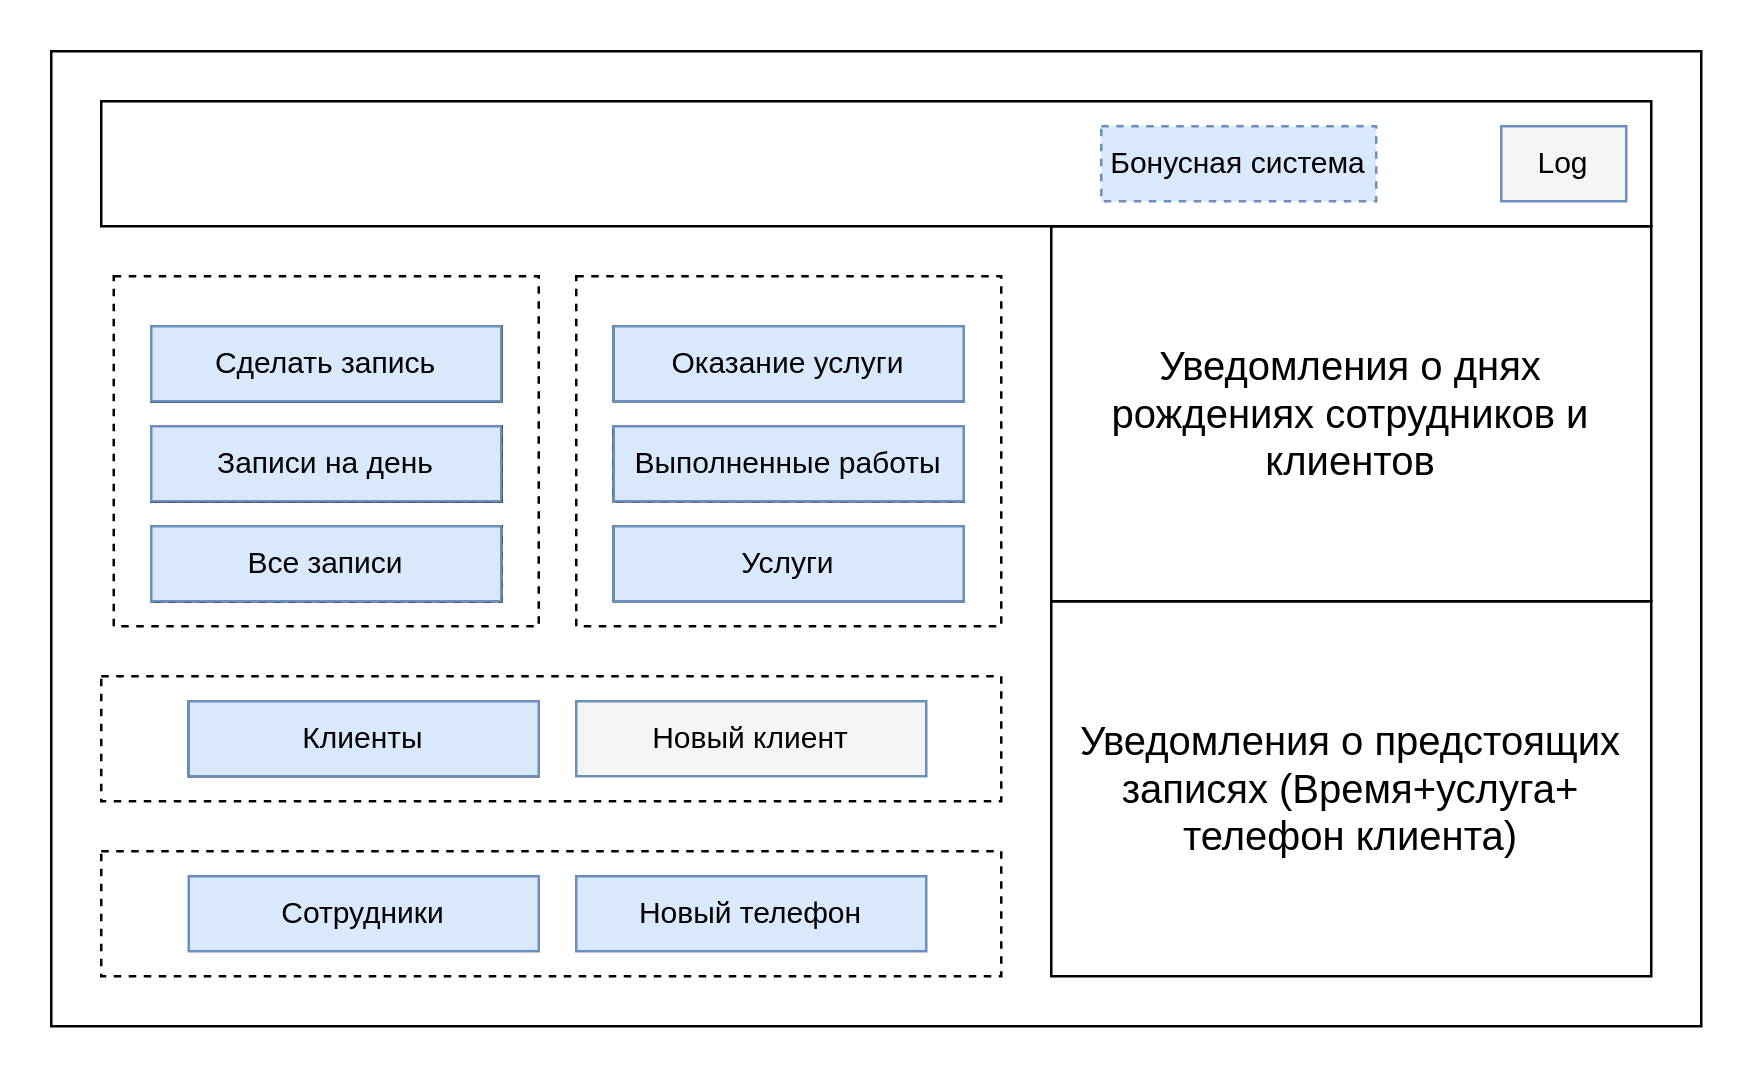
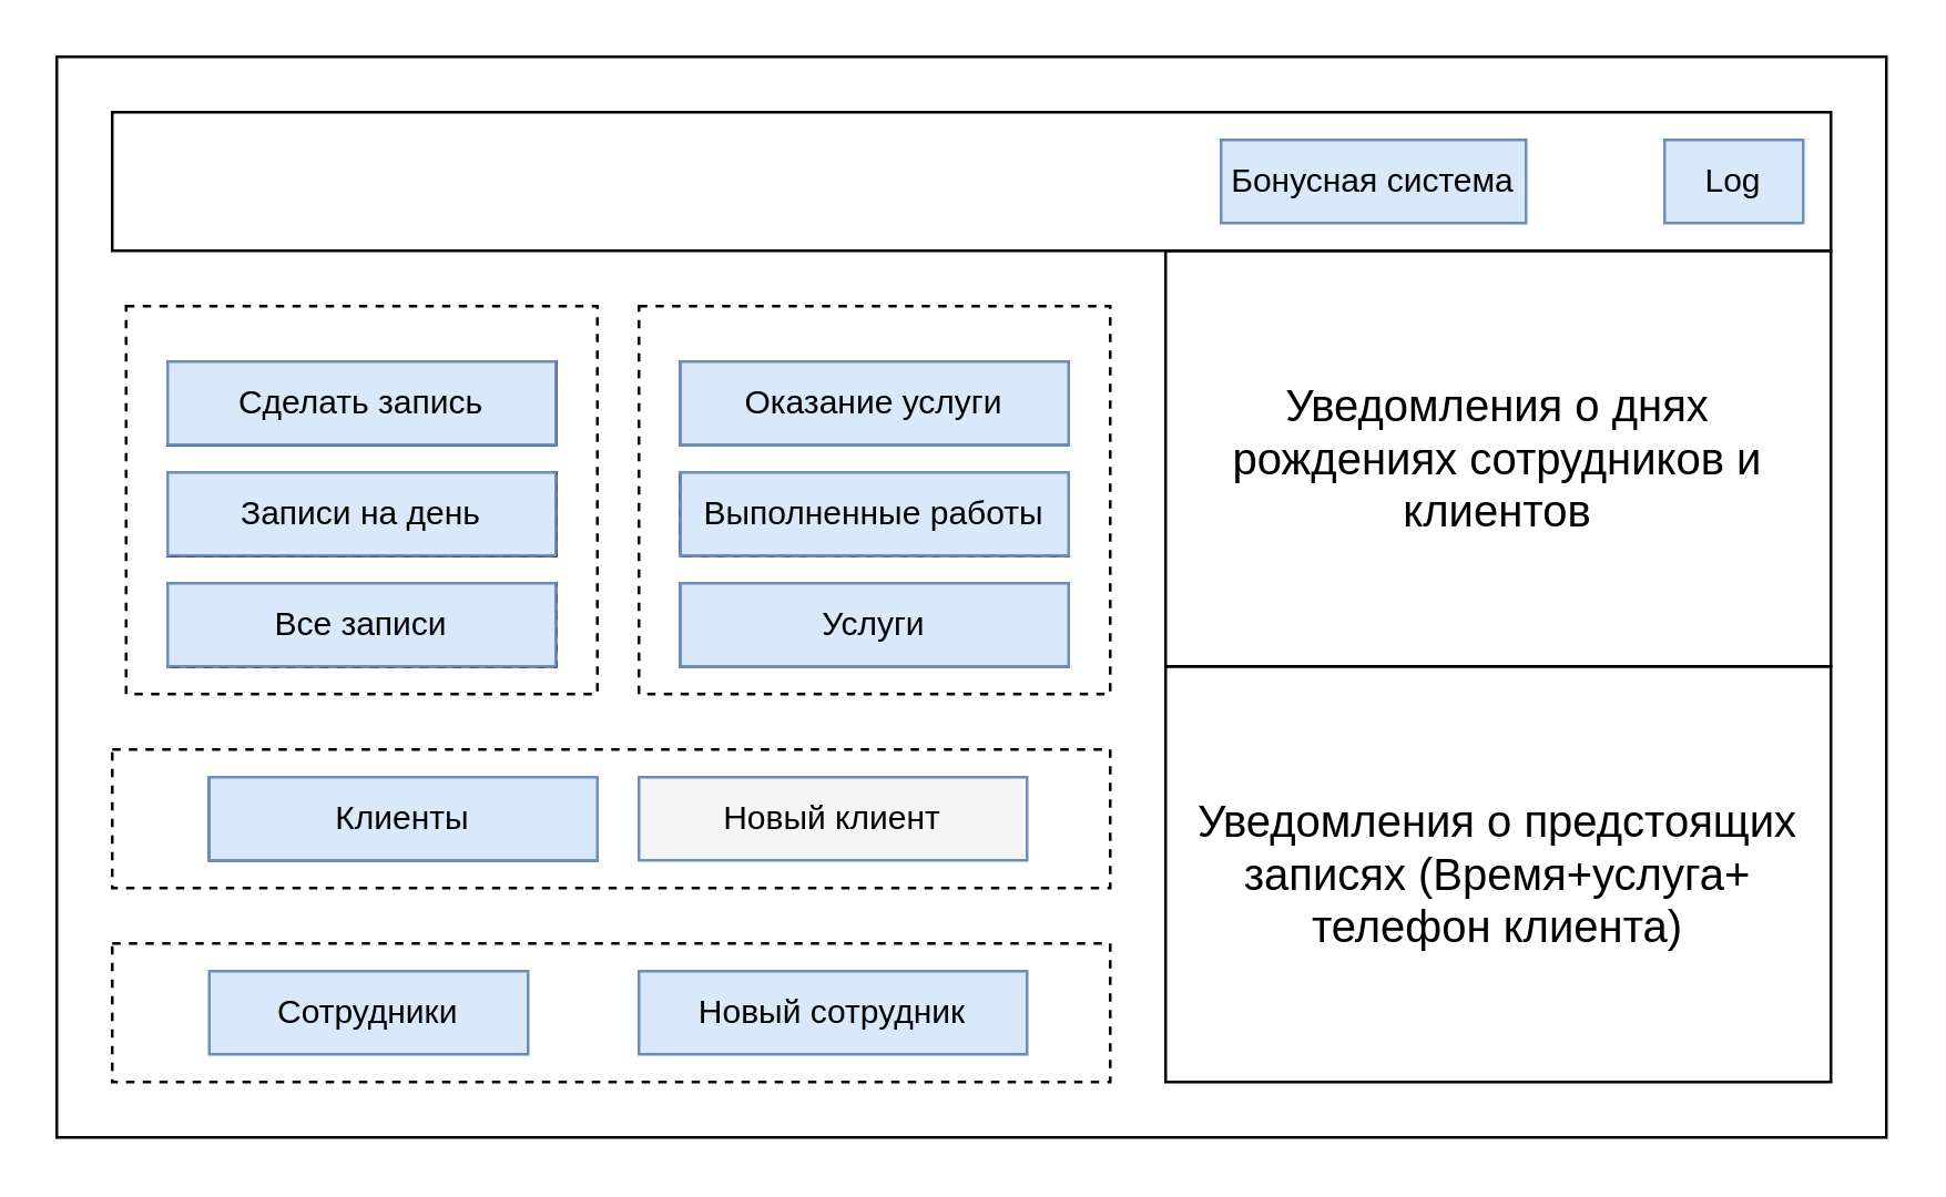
  <mxCell id="0" />
  <mxCell id="1" parent="0" />
  <mxCell id="2" value="" style="rounded=0;whiteSpace=wrap;html=1;" vertex="1" parent="1"><mxGeometry x="20" y="20" width="660" height="390" as="geometry" /></mxCell>
  <mxCell id="3" value="" style="rounded=0;whiteSpace=wrap;html=1;dashed=1;" vertex="1" parent="1"><mxGeometry x="45" y="110" width="170" height="140" as="geometry" /></mxCell>
  <mxCell id="4" value="" style="rounded=0;whiteSpace=wrap;html=1;" vertex="1" parent="1"><mxGeometry x="420" y="240" width="240" height="150" as="geometry" /></mxCell>
  <mxCell id="5" value="" style="rounded=0;whiteSpace=wrap;html=1;" vertex="1" parent="1"><mxGeometry x="420" y="90" width="240" height="150" as="geometry" /></mxCell>
  <mxCell id="6" value="" style="rounded=0;whiteSpace=wrap;html=1;" vertex="1" parent="1"><mxGeometry x="40" y="40" width="620" height="50" as="geometry" /></mxCell>
  <mxCell id="7" value="Сделать запись" style="rounded=0;whiteSpace=wrap;html=1;" vertex="1" parent="1"><mxGeometry x="60" y="130" width="140" height="30" as="geometry" /></mxCell>
  <mxCell id="8" value="" style="rounded=0;whiteSpace=wrap;html=1;dashed=1;" vertex="1" parent="1"><mxGeometry x="230" y="110" width="170" height="140" as="geometry" /></mxCell>
  <mxCell id="9" value="" style="rounded=0;whiteSpace=wrap;html=1;dashed=1;strokeWidth=1;perimeterSpacing=0;" vertex="1" parent="1"><mxGeometry x="40" y="270" width="360" height="50" as="geometry" /></mxCell>
  <mxCell id="10" value="" style="rounded=0;whiteSpace=wrap;html=1;dashed=1;" vertex="1" parent="1"><mxGeometry x="40" y="340" width="360" height="50" as="geometry" /></mxCell>
  <mxCell id="11" value="&lt;font style=&quot;font-size: 16px&quot;&gt;Уведомления о днях рождениях сотрудников и клиентов&lt;/font&gt;" style="text;html=1;strokeColor=none;fillColor=none;align=center;verticalAlign=middle;whiteSpace=wrap;rounded=0;" vertex="1" parent="1"><mxGeometry x="420" y="90" width="240" height="150" as="geometry" /></mxCell>
  <mxCell id="12" value="&lt;font style=&quot;font-size: 16px&quot;&gt;Уведомления о предстоящих записях (Время+услуга+&lt;br&gt;телефон клиента)&lt;/font&gt;" style="text;html=1;strokeColor=none;fillColor=none;align=center;verticalAlign=middle;whiteSpace=wrap;rounded=0;" vertex="1" parent="1"><mxGeometry x="420" y="240" width="240" height="150" as="geometry" /></mxCell>
  <mxCell id="13" value="" style="rounded=0;whiteSpace=wrap;html=1;dashed=1;" vertex="1" parent="1"><mxGeometry x="60" y="170" width="140" height="30" as="geometry" /></mxCell>
  <mxCell id="14" value="" style="rounded=0;whiteSpace=wrap;html=1;dashed=1;" vertex="1" parent="1"><mxGeometry x="60" y="210" width="140" height="30" as="geometry" /></mxCell>
  <mxCell id="15" value="Оказание услуги" style="rounded=0;whiteSpace=wrap;html=1;" vertex="1" parent="1"><mxGeometry x="245" y="130" width="140" height="30" as="geometry" /></mxCell>
  <mxCell id="16" value="" style="rounded=0;whiteSpace=wrap;html=1;dashed=1;" vertex="1" parent="1"><mxGeometry x="245" y="170" width="140" height="30" as="geometry" /></mxCell>
  <mxCell id="17" value="Услуги" style="rounded=0;whiteSpace=wrap;html=1;" vertex="1" parent="1"><mxGeometry x="245" y="210" width="140" height="30" as="geometry" /></mxCell>
  <mxCell id="18" value="Клиенты" style="rounded=0;whiteSpace=wrap;html=1;" vertex="1" parent="1"><mxGeometry x="75" y="280" width="140" height="30" as="geometry" /></mxCell>
  <mxCell id="19" value="Новый клиент" style="rounded=0;whiteSpace=wrap;html=1;fillColor=#f5f5f5;strokeColor=#6c8ebf;" vertex="1" parent="1"><mxGeometry x="230" y="280" width="140" height="30" as="geometry" /></mxCell>
  <mxCell id="20" value="" style="rounded=0;whiteSpace=wrap;html=1;dashed=1;" vertex="1" parent="1"><mxGeometry x="60" y="170" width="140" height="30" as="geometry" /></mxCell>
  <mxCell id="21" value="" style="rounded=0;whiteSpace=wrap;html=1;dashed=1;" vertex="1" parent="1"><mxGeometry x="60" y="210" width="140" height="30" as="geometry" /></mxCell>
  <mxCell id="22" value="Записи на день" style="rounded=0;whiteSpace=wrap;html=1;" vertex="1" parent="1"><mxGeometry x="60" y="170" width="140" height="30" as="geometry" /></mxCell>
  <mxCell id="23" value="Все записи" style="rounded=0;whiteSpace=wrap;html=1;" vertex="1" parent="1"><mxGeometry x="60" y="210" width="140" height="30" as="geometry" /></mxCell>
  <mxCell id="24" value="Выполненные работы" style="rounded=0;whiteSpace=wrap;html=1;" vertex="1" parent="1"><mxGeometry x="245" y="170" width="140" height="30" as="geometry" /></mxCell>
- <mxCell id="25" value="Сотрудники" style="rounded=0;whiteSpace=wrap;html=1;fillColor=#dae8fc;strokeColor=#6c8ebf;" vertex="1" parent="1"><mxGeometry x="75" y="350" width="140" height="30" as="geometry" /></mxCell>
- <mxCell id="26" value="Новый телефон" style="rounded=0;whiteSpace=wrap;html=1;fillColor=#dae8fc;strokeColor=#6c8ebf;" vertex="1" parent="1"><mxGeometry x="230" y="350" width="140" height="30" as="geometry" /></mxCell>
- <mxCell id="27" value="Log" style="rounded=0;whiteSpace=wrap;html=1;fillColor=#f5f5f5;strokeColor=#6c8ebf;" vertex="1" parent="1"><mxGeometry x="600" y="50" width="50" height="30" as="geometry" /></mxCell>
- <mxCell id="28" value="Бонусная система" style="rounded=0;whiteSpace=wrap;html=1;fillColor=#dae8fc;strokeColor=#6c8ebf;dashed=1;" vertex="1" parent="1"><mxGeometry x="440" y="50" width="110" height="30" as="geometry" /></mxCell>
+ <mxCell id="25" value="Сотрудники" style="rounded=0;whiteSpace=wrap;html=1;fillColor=#dae8fc;strokeColor=#6c8ebf;" vertex="1" parent="1"><mxGeometry x="75" y="350" width="115" height="30" as="geometry" /></mxCell>
+ <mxCell id="26" value="Новый сотрудник" style="rounded=0;whiteSpace=wrap;html=1;fillColor=#dae8fc;strokeColor=#6c8ebf;" vertex="1" parent="1"><mxGeometry x="230" y="350" width="140" height="30" as="geometry" /></mxCell>
+ <mxCell id="27" value="Log" style="rounded=0;whiteSpace=wrap;html=1;fillColor=#dae8fc;strokeColor=#6c8ebf;" vertex="1" parent="1"><mxGeometry x="600" y="50" width="50" height="30" as="geometry" /></mxCell>
+ <mxCell id="28" value="Бонусная система" style="rounded=0;whiteSpace=wrap;html=1;fillColor=#dae8fc;strokeColor=#6c8ebf;" vertex="1" parent="1"><mxGeometry x="440" y="50" width="110" height="30" as="geometry" /></mxCell>
  <mxCell id="29" value="Сделать запись" style="rounded=0;whiteSpace=wrap;html=1;" vertex="1" parent="1"><mxGeometry x="60" y="130" width="140" height="30" as="geometry" /></mxCell>
  <mxCell id="30" value="Записи на день" style="rounded=0;whiteSpace=wrap;html=1;" vertex="1" parent="1"><mxGeometry x="60" y="170" width="140" height="30" as="geometry" /></mxCell>
  <mxCell id="31" value="Сделать запись" style="rounded=0;whiteSpace=wrap;html=1;fillColor=#dae8fc;strokeColor=#6c8ebf;" vertex="1" parent="1"><mxGeometry x="60" y="130" width="140" height="30" as="geometry" /></mxCell>
  <mxCell id="32" value="Записи на день" style="rounded=0;whiteSpace=wrap;html=1;fillColor=#dae8fc;strokeColor=#6c8ebf;" vertex="1" parent="1"><mxGeometry x="60" y="170" width="140" height="30" as="geometry" /></mxCell>
  <mxCell id="33" value="Оказание услуги" style="rounded=0;whiteSpace=wrap;html=1;fillColor=#dae8fc;strokeColor=#6c8ebf;" vertex="1" parent="1"><mxGeometry x="245" y="130" width="140" height="30" as="geometry" /></mxCell>
  <mxCell id="34" value="Выполненные работы" style="rounded=0;whiteSpace=wrap;html=1;fillColor=#dae8fc;strokeColor=#6c8ebf;" vertex="1" parent="1"><mxGeometry x="245" y="170" width="140" height="30" as="geometry" /></mxCell>
  <mxCell id="35" value="Услуги" style="rounded=0;whiteSpace=wrap;html=1;fillColor=#dae8fc;strokeColor=#6c8ebf;" vertex="1" parent="1"><mxGeometry x="245" y="210" width="140" height="30" as="geometry" /></mxCell>
  <mxCell id="36" value="Все записи" style="rounded=0;whiteSpace=wrap;html=1;fillColor=#dae8fc;strokeColor=#6c8ebf;" vertex="1" parent="1"><mxGeometry x="60" y="210" width="140" height="30" as="geometry" /></mxCell>
  <mxCell id="37" value="Клиенты" style="rounded=0;whiteSpace=wrap;html=1;fillColor=#dae8fc;strokeColor=#6c8ebf;" vertex="1" parent="1"><mxGeometry x="75" y="280" width="140" height="30" as="geometry" /></mxCell>
